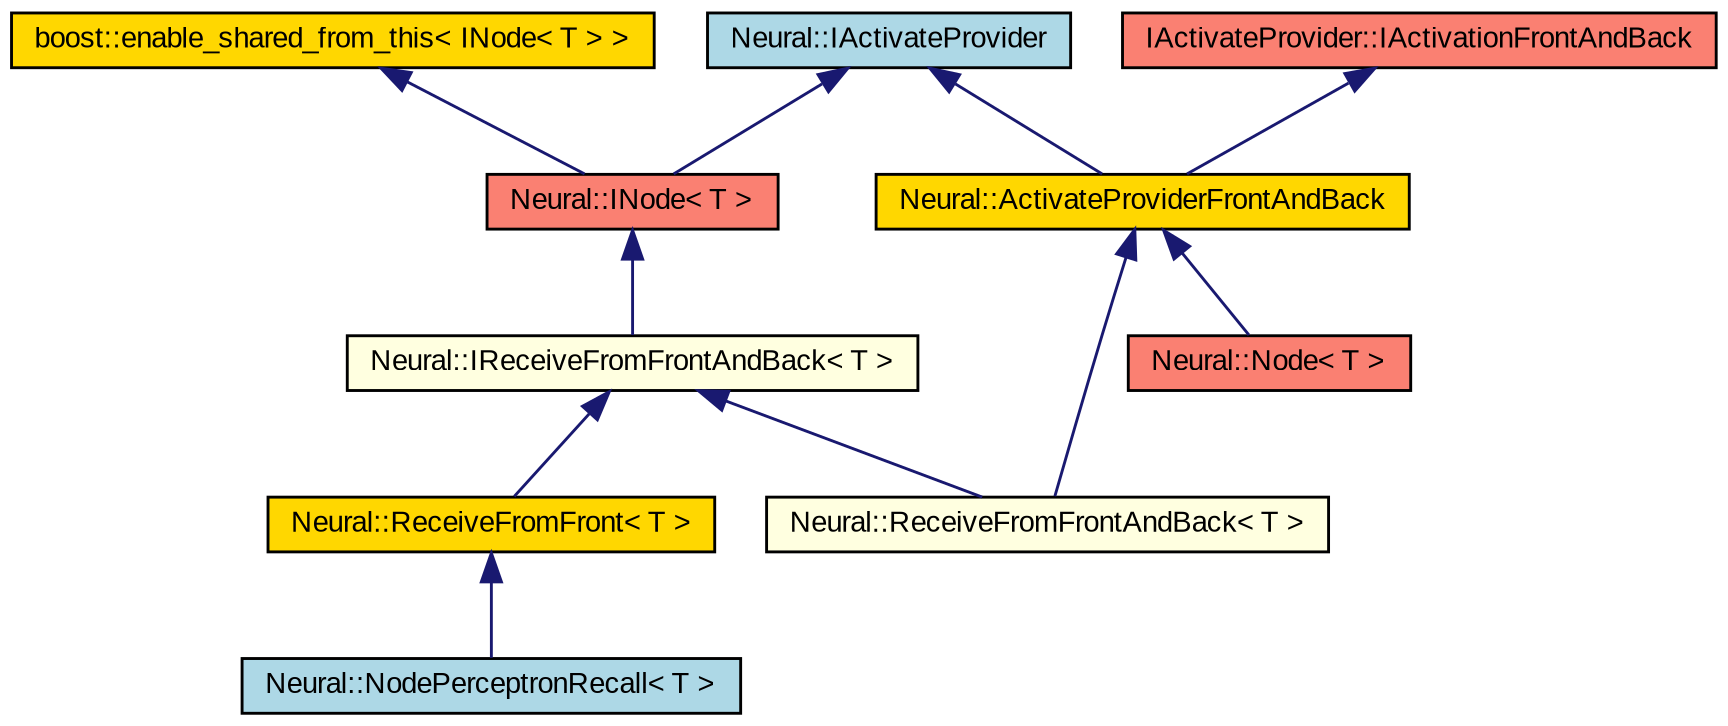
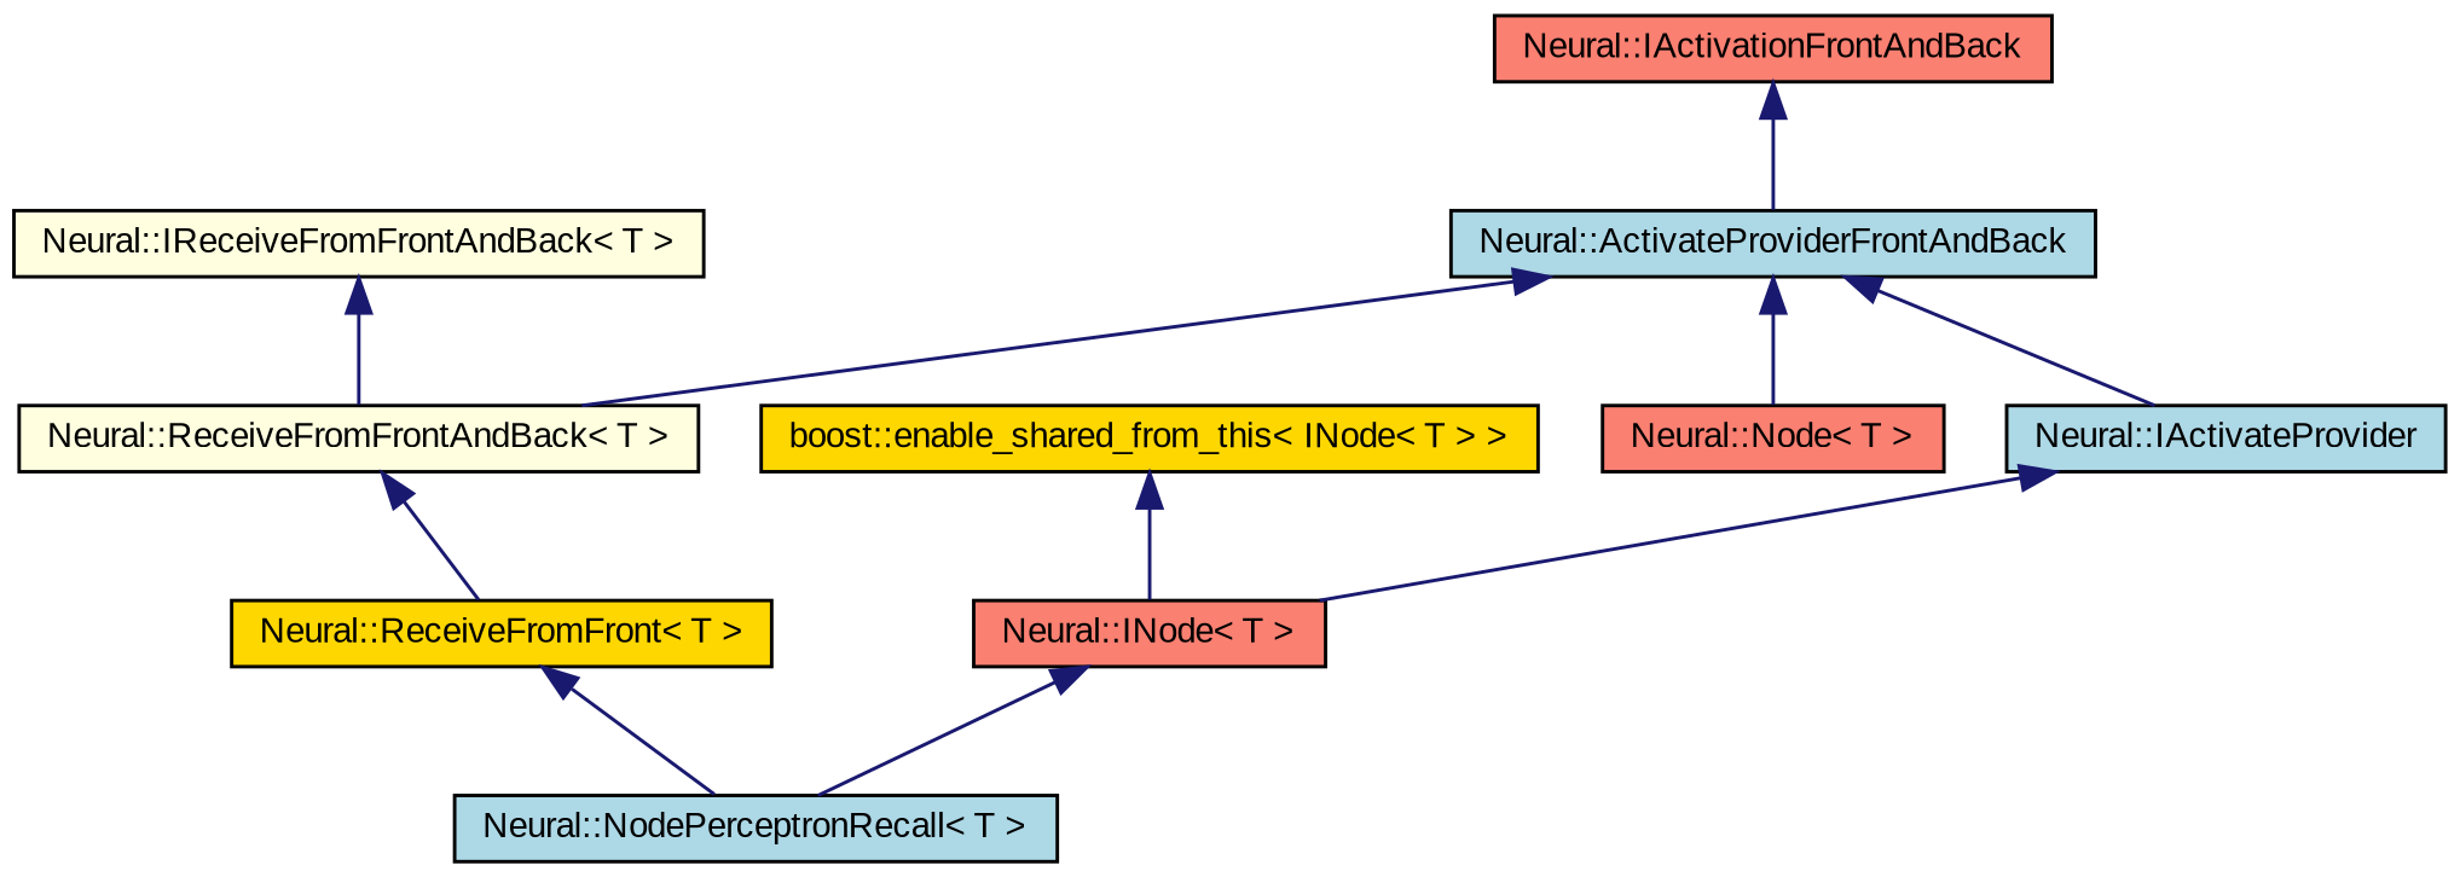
  digraph {
    fontname="Liberation Sans"
    node [color=black fillcolor=lightblue fontname="Liberation Sans" fontsize=10 shape=record style=filled]
    edge [color=midnightblue dir=back fontname="Liberation Sans" fontsize=10 labelfontname=Helvetica labelfontsize=10 style=solid]
    n1 [fontcolor=black height=0.2 label="Neural::NodePerceptronRecall\< T \>" width=0.4]
    n2 [fillcolor=gold height=0.2 label="Neural::ReceiveFromFront\< T \>" width=0.4]
    n3 [fillcolor=lightyellow height=0.2 label="Neural::ReceiveFromFrontAndBack\< T \>" width=0.4]
    n4 [fillcolor=salmon height=0.2 label="Neural::Node\< T \>" width=0.4]
    n5 [fillcolor=lightyellow height=0.2 label="Neural::IReceiveFromFrontAndBack\< T \>" width=0.4]
    n6 [fillcolor=salmon height=0.2 label="Neural::INode\< T \>" width=0.4]
    n7 [fillcolor=gold height=0.2 label="boost::enable_shared_from_this\< INode\< T \> \>" width=0.4]
    n8 [height=0.2 label="Neural::IActivateProvider" width=0.4]
-   n9 [fillcolor=gold height=0.2 label="Neural::ActivateProviderFrontAndBack" width=0.4]
-   n10 [fillcolor=salmon height=0.2 label="IActivateProvider::IActivationFrontAndBack" width=0.4]
+   n9 [height=0.2 label="Neural::ActivateProviderFrontAndBack" width=0.4]
+   n10 [fillcolor=salmon height=0.2 label="Neural::IActivationFrontAndBack" width=0.4]
    n2 -> n1
-   n5 -> n2
+   n3 -> n2
    n5 -> n3
-   n6 -> n5
+   n6 -> n1
    n7 -> n6
    n8 -> n6
-   n8 -> n9
+   n9 -> n8
    n9 -> n3
    n9 -> n4
    n10 -> n9
  }
